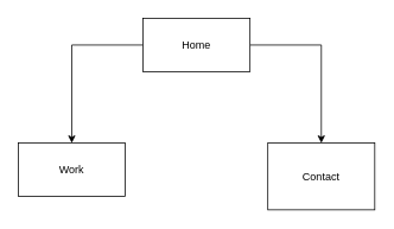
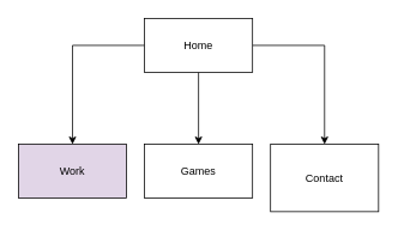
  <mxCell id="0" />
  <mxCell id="1" parent="0" />
+ <mxCell id="2" value="" style="edgeStyle=orthogonalEdgeStyle;rounded=0;orthogonalLoop=1;jettySize=auto;html=1;" edge="1" parent="1" source="5" target="8"><mxGeometry relative="1" as="geometry" /></mxCell>
  <mxCell id="3" value="" style="edgeStyle=orthogonalEdgeStyle;rounded=0;orthogonalLoop=1;jettySize=auto;html=1;" edge="1" parent="1" source="5" target="7"><mxGeometry relative="1" as="geometry" /></mxCell>
  <mxCell id="4" value="" style="edgeStyle=orthogonalEdgeStyle;rounded=0;orthogonalLoop=1;jettySize=auto;html=1;" edge="1" parent="1" source="5" target="6"><mxGeometry relative="1" as="geometry" /></mxCell>
  <mxCell id="5" value="Home" style="rounded=0;whiteSpace=wrap;html=1;" vertex="1" parent="1"><mxGeometry x="160" y="20" width="120" height="60" as="geometry" /></mxCell>
  <mxCell id="6" value="Contact" style="rounded=0;whiteSpace=wrap;html=1;" vertex="1" parent="1"><mxGeometry x="300" y="160" width="120" height="75" as="geometry" /></mxCell>
- <mxCell id="7" value="Work" style="rounded=0;whiteSpace=wrap;html=1;" vertex="1" parent="1"><mxGeometry x="20" y="160" width="120" height="60" as="geometry" /></mxCell>
+ <mxCell id="7" value="Work" style="rounded=0;whiteSpace=wrap;html=1;fillColor=#e1d5e7;" vertex="1" parent="1"><mxGeometry x="20" y="160" width="120" height="60" as="geometry" /></mxCell>
+ <mxCell id="8" value="Games" style="rounded=0;whiteSpace=wrap;html=1;" vertex="1" parent="1"><mxGeometry x="160" y="160" width="120" height="60" as="geometry" /></mxCell>
